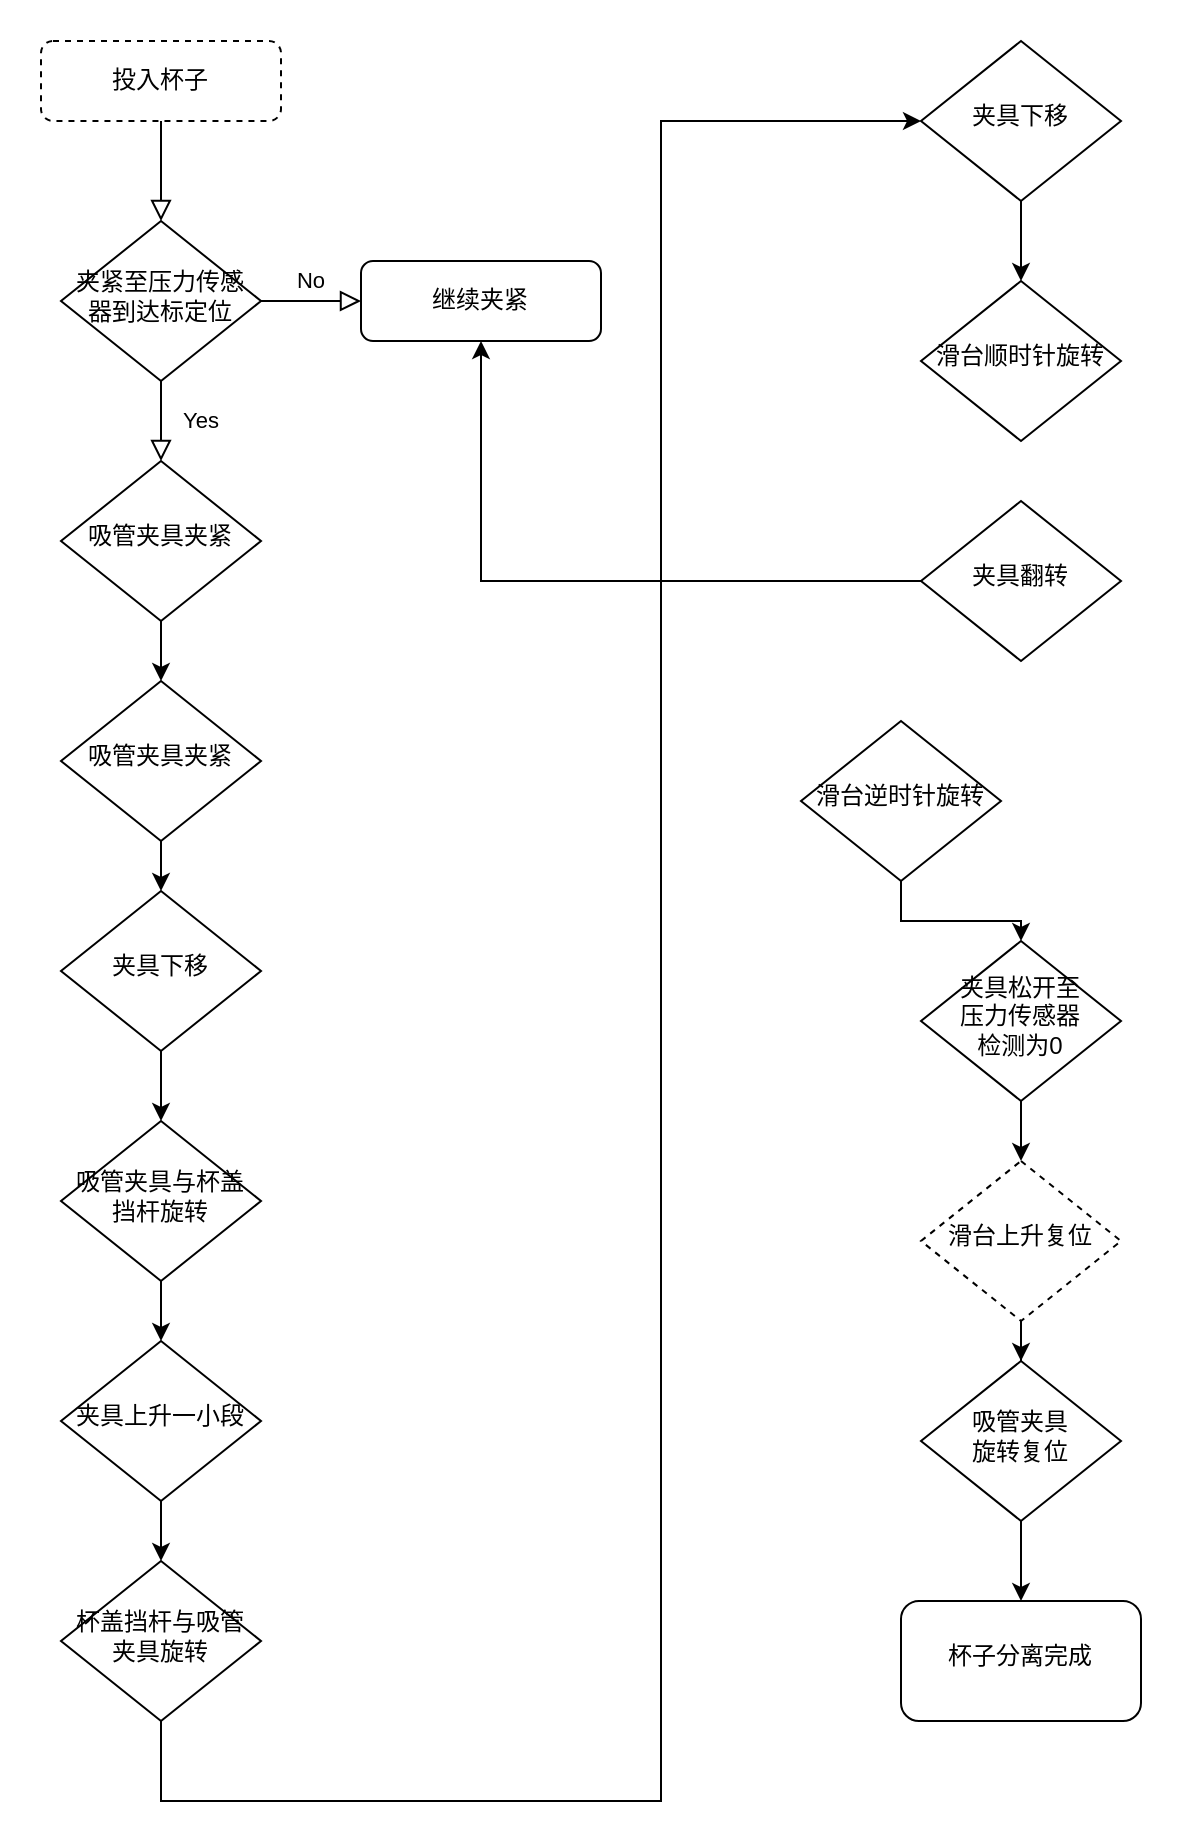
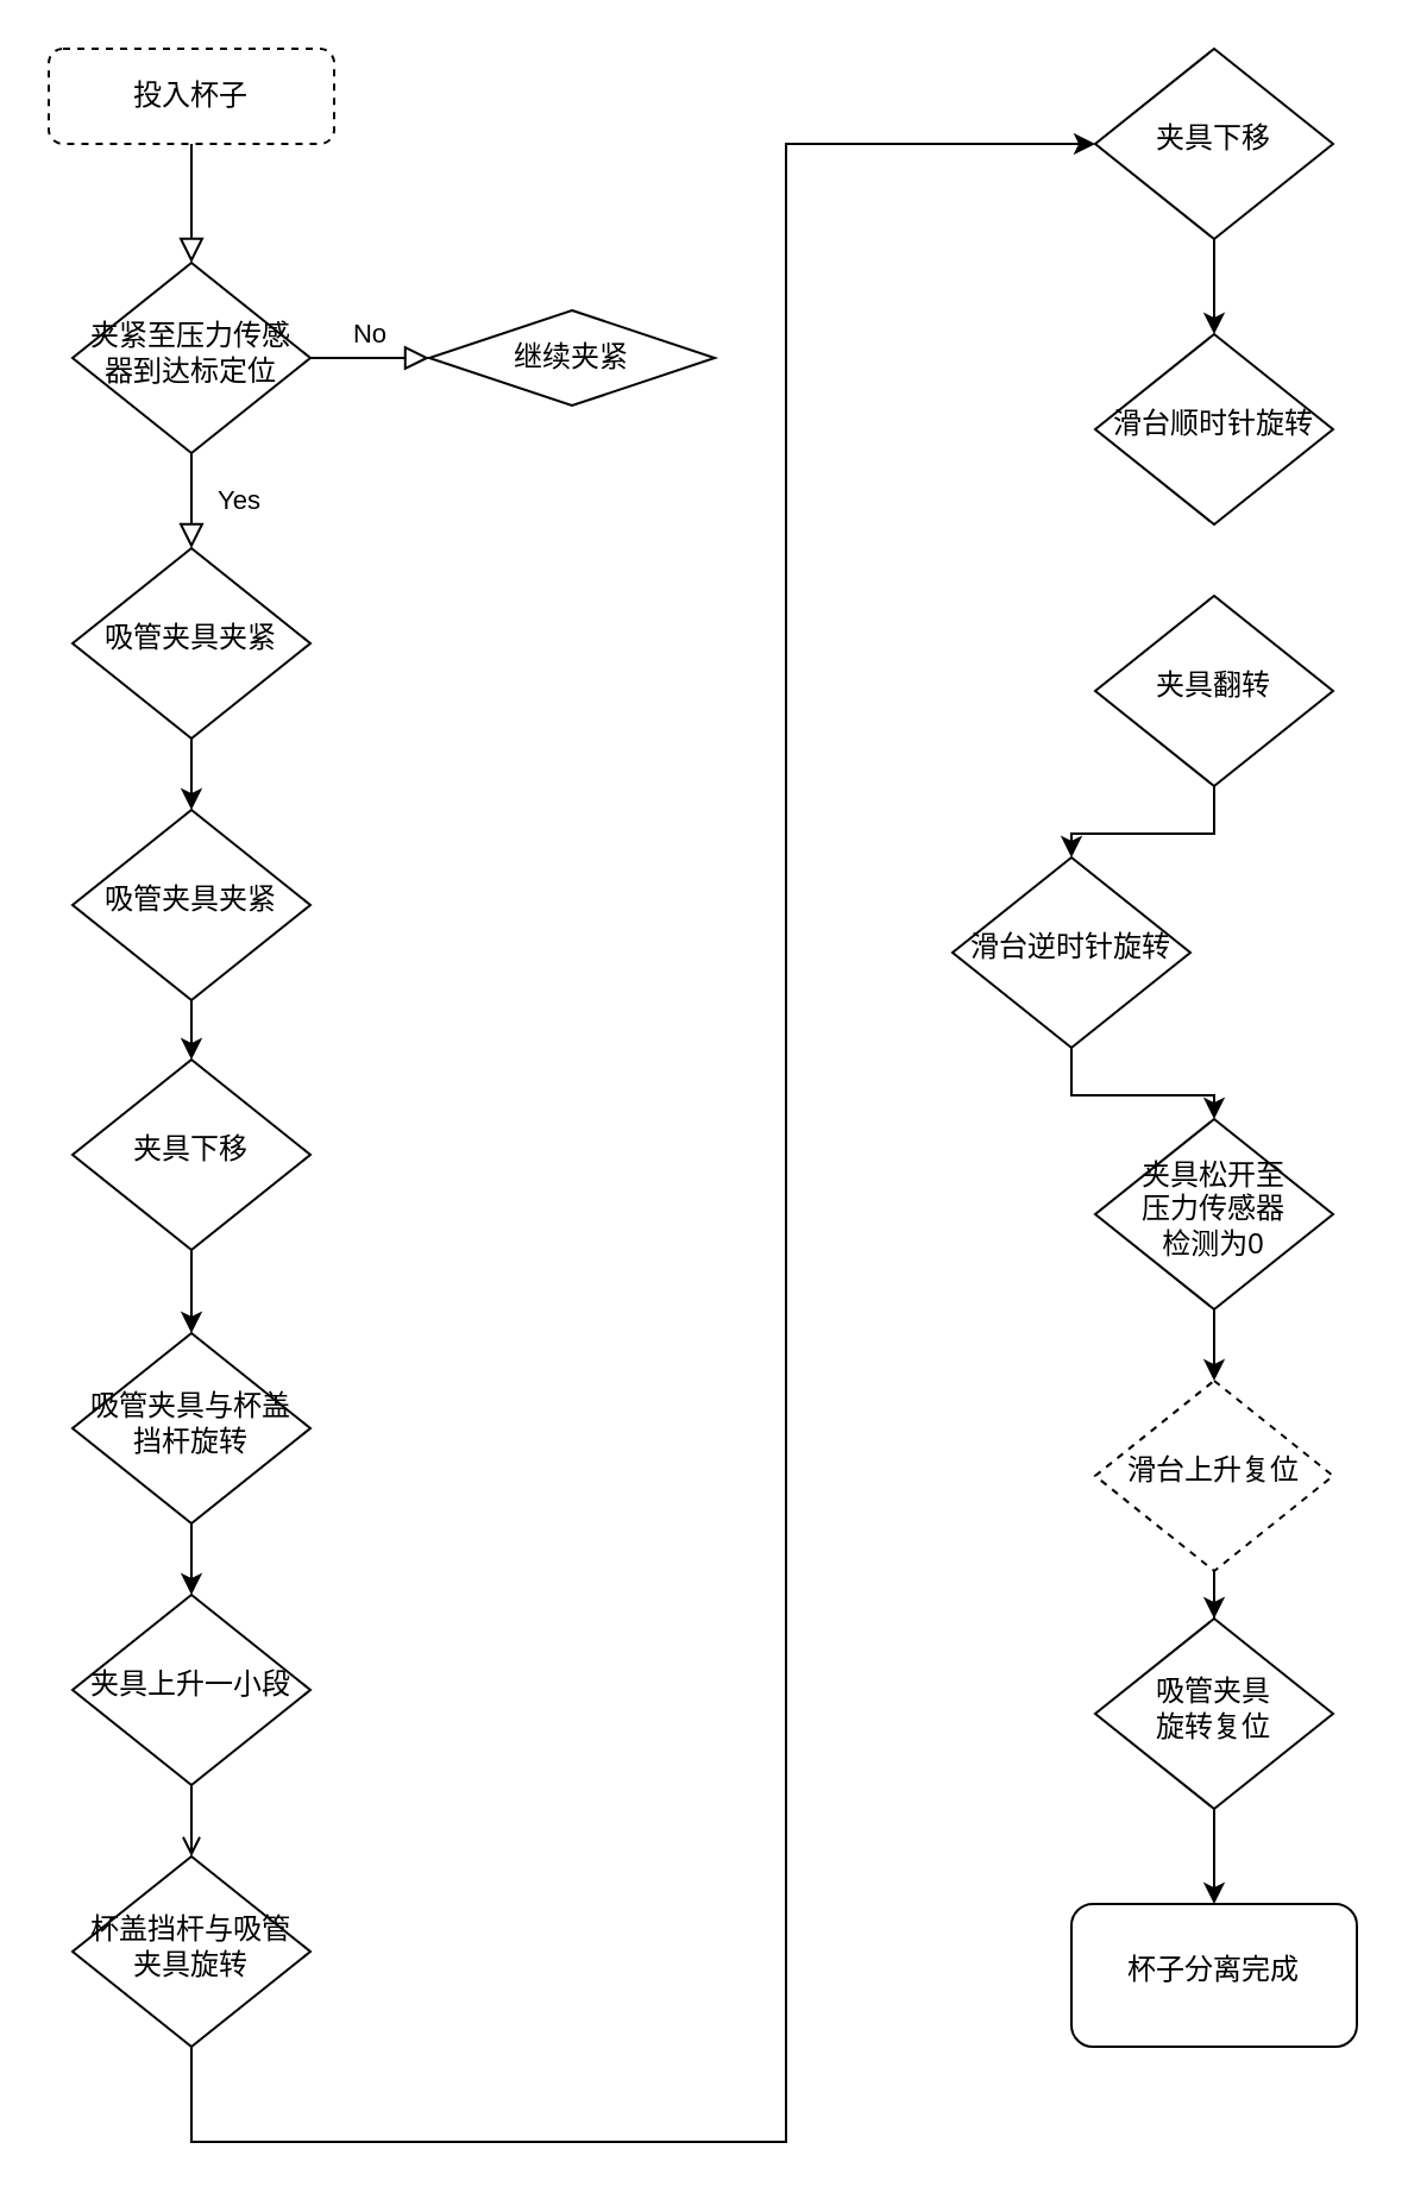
  <mxCell id="0" />
  <mxCell id="1" parent="0" />
  <mxCell id="2" value="" style="rounded=0;html=1;jettySize=auto;orthogonalLoop=1;fontSize=11;endArrow=block;endFill=0;endSize=8;strokeWidth=1;shadow=0;labelBackgroundColor=none;edgeStyle=orthogonalEdgeStyle;" parent="1" source="3" target="6" edge="1"><mxGeometry relative="1" as="geometry" /></mxCell>
  <mxCell id="3" value="投入杯子" style="rounded=1;whiteSpace=wrap;html=1;fontSize=12;glass=0;strokeWidth=1;shadow=0;dashed=1;" parent="1" vertex="1"><mxGeometry x="20" y="20" width="120" height="40" as="geometry" /></mxCell>
  <mxCell id="4" value="Yes" style="rounded=0;html=1;jettySize=auto;orthogonalLoop=1;fontSize=11;endArrow=block;endFill=0;endSize=8;strokeWidth=1;shadow=0;labelBackgroundColor=none;edgeStyle=orthogonalEdgeStyle;" parent="1" source="6" target="9" edge="1"><mxGeometry y="20" relative="1" as="geometry"><mxPoint as="offset" /></mxGeometry></mxCell>
  <mxCell id="5" value="No" style="edgeStyle=orthogonalEdgeStyle;rounded=0;html=1;jettySize=auto;orthogonalLoop=1;fontSize=11;endArrow=block;endFill=0;endSize=8;strokeWidth=1;shadow=0;labelBackgroundColor=none;" parent="1" source="6" target="7" edge="1"><mxGeometry y="10" relative="1" as="geometry"><mxPoint as="offset" /></mxGeometry></mxCell>
  <mxCell id="6" value="夹紧至压力传感器到达标定位" style="rhombus;whiteSpace=wrap;html=1;shadow=0;fontFamily=Helvetica;fontSize=12;align=center;strokeWidth=1;spacing=6;spacingTop=-4;" parent="1" vertex="1"><mxGeometry x="30" y="110" width="100" height="80" as="geometry" /></mxCell>
- <mxCell id="7" value="继续夹紧" style="rounded=1;whiteSpace=wrap;html=1;fontSize=12;glass=0;strokeWidth=1;shadow=0;" parent="1" vertex="1"><mxGeometry x="180" y="130" width="120" height="40" as="geometry" /></mxCell>
+ <mxCell id="7" value="继续夹紧" style="rhombus;whiteSpace=wrap;html=1;fontSize=12;glass=0;strokeWidth=1;shadow=0;" parent="1" vertex="1"><mxGeometry x="180" y="130" width="120" height="40" as="geometry" /></mxCell>
  <mxCell id="8" value="" style="edgeStyle=orthogonalEdgeStyle;rounded=0;orthogonalLoop=1;jettySize=auto;html=1;" parent="1" source="9" target="11" edge="1"><mxGeometry relative="1" as="geometry" /></mxCell>
  <mxCell id="9" value="吸管夹具夹紧" style="rhombus;whiteSpace=wrap;html=1;shadow=0;fontFamily=Helvetica;fontSize=12;align=center;strokeWidth=1;spacing=6;spacingTop=-4;" parent="1" vertex="1"><mxGeometry x="30" y="230" width="100" height="80" as="geometry" /></mxCell>
  <mxCell id="10" value="" style="edgeStyle=orthogonalEdgeStyle;rounded=0;orthogonalLoop=1;jettySize=auto;html=1;" parent="1" source="11" target="13" edge="1"><mxGeometry relative="1" as="geometry" /></mxCell>
  <mxCell id="11" value="吸管夹具夹紧" style="rhombus;whiteSpace=wrap;html=1;shadow=0;fontFamily=Helvetica;fontSize=12;align=center;strokeWidth=1;spacing=6;spacingTop=-4;" parent="1" vertex="1"><mxGeometry x="30" y="340" width="100" height="80" as="geometry" /></mxCell>
  <mxCell id="12" value="" style="edgeStyle=orthogonalEdgeStyle;rounded=0;orthogonalLoop=1;jettySize=auto;html=1;" parent="1" source="13" target="15" edge="1"><mxGeometry relative="1" as="geometry" /></mxCell>
  <mxCell id="13" value="夹具下移" style="rhombus;whiteSpace=wrap;html=1;shadow=0;fontFamily=Helvetica;fontSize=12;align=center;strokeWidth=1;spacing=6;spacingTop=-4;" parent="1" vertex="1"><mxGeometry x="30" y="445" width="100" height="80" as="geometry" /></mxCell>
  <mxCell id="14" value="" style="edgeStyle=orthogonalEdgeStyle;rounded=0;orthogonalLoop=1;jettySize=auto;html=1;" parent="1" source="15" target="17" edge="1"><mxGeometry relative="1" as="geometry" /></mxCell>
  <mxCell id="15" value="吸管夹具与杯盖挡杆旋转" style="rhombus;whiteSpace=wrap;html=1;shadow=0;fontFamily=Helvetica;fontSize=12;align=center;strokeWidth=1;spacing=6;spacingTop=-4;" parent="1" vertex="1"><mxGeometry x="30" y="560" width="100" height="80" as="geometry" /></mxCell>
- <mxCell id="16" value="" style="edgeStyle=orthogonalEdgeStyle;rounded=0;orthogonalLoop=1;jettySize=auto;html=1;" parent="1" source="17" target="19" edge="1"><mxGeometry relative="1" as="geometry" /></mxCell>
+ <mxCell id="16" value="" style="edgeStyle=orthogonalEdgeStyle;rounded=0;orthogonalLoop=1;jettySize=auto;html=1;endArrow=open;" parent="1" source="17" target="19" edge="1"><mxGeometry relative="1" as="geometry" /></mxCell>
  <mxCell id="17" value="夹具上升一小段" style="rhombus;whiteSpace=wrap;html=1;shadow=0;fontFamily=Helvetica;fontSize=12;align=center;strokeWidth=1;spacing=6;spacingTop=-4;" parent="1" vertex="1"><mxGeometry x="30" y="670" width="100" height="80" as="geometry" /></mxCell>
  <mxCell id="18" value="" style="edgeStyle=orthogonalEdgeStyle;rounded=0;orthogonalLoop=1;jettySize=auto;html=1;exitX=0.5;exitY=1;exitDx=0;exitDy=0;" parent="1" source="19" target="21" edge="1"><mxGeometry relative="1" as="geometry"><mxPoint x="170" y="830" as="sourcePoint" /><Array as="points"><mxPoint x="80" y="900" /><mxPoint x="330" y="900" /><mxPoint x="330" y="60" /></Array></mxGeometry></mxCell>
  <mxCell id="19" value="杯盖挡杆与吸管夹具旋转" style="rhombus;whiteSpace=wrap;html=1;shadow=0;fontFamily=Helvetica;fontSize=12;align=center;strokeWidth=1;spacing=6;spacingTop=-4;" parent="1" vertex="1"><mxGeometry x="30" y="780" width="100" height="80" as="geometry" /></mxCell>
  <mxCell id="20" value="" style="edgeStyle=orthogonalEdgeStyle;rounded=0;orthogonalLoop=1;jettySize=auto;html=1;" parent="1" source="21" target="22" edge="1"><mxGeometry relative="1" as="geometry" /></mxCell>
  <mxCell id="21" value="夹具下移" style="rhombus;whiteSpace=wrap;html=1;shadow=0;fontFamily=Helvetica;fontSize=12;align=center;strokeWidth=1;spacing=6;spacingTop=-4;" parent="1" vertex="1"><mxGeometry x="460" y="20" width="100" height="80" as="geometry" /></mxCell>
  <mxCell id="22" value="滑台顺时针旋转" style="rhombus;whiteSpace=wrap;html=1;shadow=0;fontFamily=Helvetica;fontSize=12;align=center;strokeWidth=1;spacing=6;spacingTop=-4;" parent="1" vertex="1"><mxGeometry x="460" y="140" width="100" height="80" as="geometry" /></mxCell>
- <mxCell id="23" value="" style="edgeStyle=orthogonalEdgeStyle;rounded=0;orthogonalLoop=1;jettySize=auto;html=1;" parent="1" source="24" target="7" edge="1"><mxGeometry relative="1" as="geometry" /></mxCell>
+ <mxCell id="23" value="" style="edgeStyle=orthogonalEdgeStyle;rounded=0;orthogonalLoop=1;jettySize=auto;html=1;" parent="1" source="24" target="26" edge="1"><mxGeometry relative="1" as="geometry" /></mxCell>
  <mxCell id="24" value="夹具翻转" style="rhombus;whiteSpace=wrap;html=1;shadow=0;fontFamily=Helvetica;fontSize=12;align=center;strokeWidth=1;spacing=6;spacingTop=-4;" parent="1" vertex="1"><mxGeometry x="460" y="250" width="100" height="80" as="geometry" /></mxCell>
  <mxCell id="25" value="" style="edgeStyle=orthogonalEdgeStyle;rounded=0;orthogonalLoop=1;jettySize=auto;html=1;" parent="1" source="26" target="28" edge="1"><mxGeometry relative="1" as="geometry" /></mxCell>
  <mxCell id="26" value="滑台逆时针旋转" style="rhombus;whiteSpace=wrap;html=1;shadow=0;fontFamily=Helvetica;fontSize=12;align=center;strokeWidth=1;spacing=6;spacingTop=-4;" parent="1" vertex="1"><mxGeometry x="400" y="360" width="100" height="80" as="geometry" /></mxCell>
  <mxCell id="27" value="" style="edgeStyle=orthogonalEdgeStyle;rounded=0;orthogonalLoop=1;jettySize=auto;html=1;" parent="1" source="28" target="30" edge="1"><mxGeometry relative="1" as="geometry" /></mxCell>
  <mxCell id="28" value="夹具松开至&lt;br&gt;压力传感器&lt;br&gt;检测为0" style="rhombus;whiteSpace=wrap;html=1;shadow=0;fontFamily=Helvetica;fontSize=12;align=center;strokeWidth=1;spacing=6;spacingTop=-4;" parent="1" vertex="1"><mxGeometry x="460" y="470" width="100" height="80" as="geometry" /></mxCell>
  <mxCell id="29" value="" style="edgeStyle=orthogonalEdgeStyle;rounded=0;orthogonalLoop=1;jettySize=auto;html=1;" parent="1" source="30" target="32" edge="1"><mxGeometry relative="1" as="geometry" /></mxCell>
  <mxCell id="30" value="滑台上升复位" style="rhombus;whiteSpace=wrap;html=1;shadow=0;fontFamily=Helvetica;fontSize=12;align=center;strokeWidth=1;spacing=6;spacingTop=-4;dashed=1;" parent="1" vertex="1"><mxGeometry x="460" y="580" width="100" height="80" as="geometry" /></mxCell>
  <mxCell id="31" value="" style="edgeStyle=orthogonalEdgeStyle;rounded=0;orthogonalLoop=1;jettySize=auto;html=1;" parent="1" source="32" target="33" edge="1"><mxGeometry relative="1" as="geometry" /></mxCell>
  <mxCell id="32" value="吸管夹具&lt;br&gt;旋转复位" style="rhombus;whiteSpace=wrap;html=1;shadow=0;fontFamily=Helvetica;fontSize=12;align=center;strokeWidth=1;spacing=6;spacingTop=-4;" parent="1" vertex="1"><mxGeometry x="460" y="680" width="100" height="80" as="geometry" /></mxCell>
  <mxCell id="33" value="杯子分离完成" style="rounded=1;whiteSpace=wrap;html=1;shadow=0;strokeWidth=1;spacing=6;spacingTop=-4;" parent="1" vertex="1"><mxGeometry x="450" y="800" width="120" height="60" as="geometry" /></mxCell>
